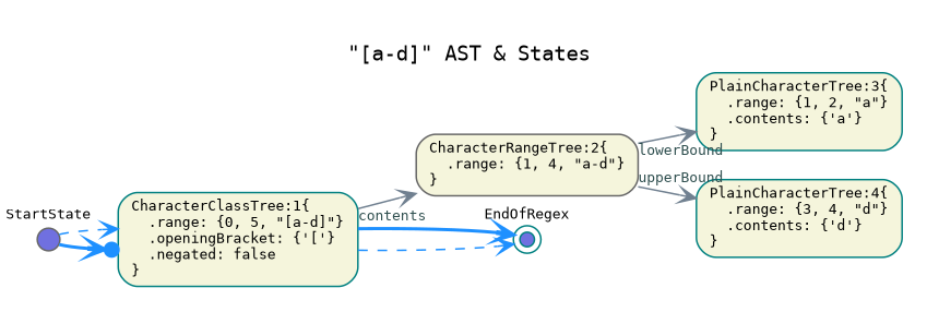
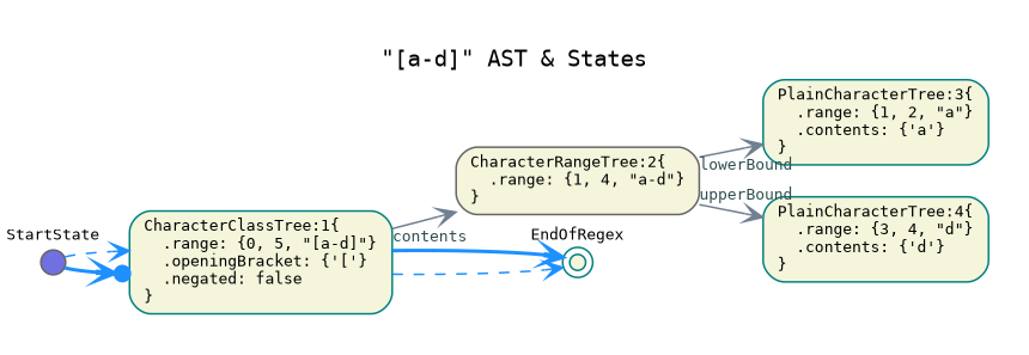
  digraph {
    fontname=Monospace
    fontsize=13
    label="\"[a-d]\" AST & States"
    labelloc=t
    rankdir=LR
    node [color=teal fillcolor=Beige fixedsize=false fontname=Monospace fontsize=9 shape=box style="rounded,filled"]
    edge [arrowhead=vee arrowtail=none color=DodgerBlue dir=both fontcolor=MediumBlue fontname=Monospace fontsize=9 style=solid]
    n1 [label="CharacterClassTree:1\{\l  .range: \{0, 5, \"[a-d]\"\}\l  .openingBracket: \{'['\}\l  .negated: false\l\}\l" width=0.75]
    n2 [color=gray40 label="CharacterRangeTree:2\{\l  .range: \{1, 4, \"a-d\"\}\l\}\l" width=0.75]
-   n3 [fillcolor="#7070E0" fixedsize=true label="EndOfRegex\l\l\l\l" shape=doublecircle width=0.12]
+   n3 [fixedsize=true label="EndOfRegex\l\l\l\l" shape=doublecircle width=0.12]
    n4 [label="PlainCharacterTree:3\{\l  .range: \{1, 2, \"a\"\}\l  .contents: \{'a'\}\l\}\l" width=0.75]
    n5 [label="PlainCharacterTree:4\{\l  .range: \{3, 4, \"d\"\}\l  .contents: \{'d'\}\l\}\l" width=0.75]
    n6 [color=gray40 fillcolor="#7070E0" fixedsize=true label="StartState\l\l\l\l" shape=circle width=0.20]
    n1 -> n2 [color=SlateGray fontcolor=DarkSlateGray taillabel=contents]
    n1 -> n3 [style=dashed]
    n1 -> n3 [style=bold]
    n2 -> n4 [color=SlateGray fontcolor=DarkSlateGray taillabel=lowerBound]
    n2 -> n5 [color=SlateGray fontcolor=DarkSlateGray taillabel=upperBound]
    n6 -> n1 [arrowhead=dotvee style=bold]
    n6 -> n1 [style=dashed]
  }
